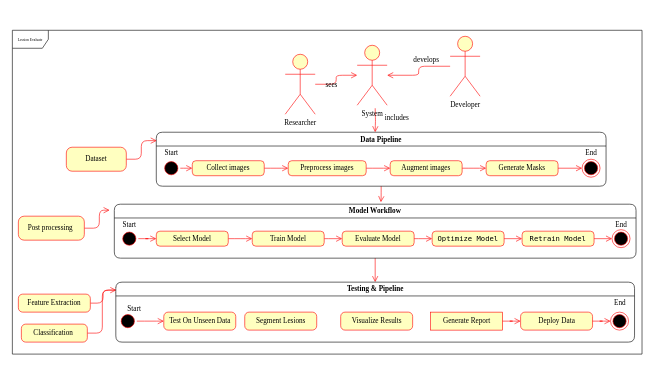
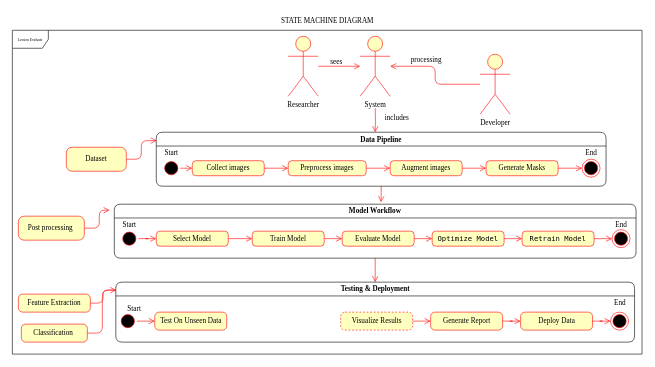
  <mxCell id="0" />
  <mxCell id="1" parent="0" />
  <mxCell id="2" value="" style="edgeStyle=orthogonalEdgeStyle;shape=connector;rounded=1;orthogonalLoop=1;jettySize=auto;html=1;strokeColor=#ff0000;align=left;verticalAlign=middle;fontFamily=Verdana;fontSize=12;fontColor=#000000;labelBackgroundColor=none;endArrow=open;endSize=8;entryX=0.511;entryY=-0.037;entryDx=0;entryDy=0;entryPerimeter=0;" parent="1" source="3" target="26" edge="1"><mxGeometry relative="1" as="geometry"><mxPoint x="645" y="340" as="targetPoint" /></mxGeometry></mxCell>
  <mxCell id="3" value="Data Pipeline" style="swimlane;whiteSpace=wrap;html=1;rounded=1;shadow=0;comic=0;labelBackgroundColor=none;strokeWidth=1;fontFamily=Verdana;fontSize=12;align=center;" parent="1" vertex="1"><mxGeometry x="260" y="220" width="750" height="90" as="geometry" /></mxCell>
  <mxCell id="4" style="edgeStyle=elbowEdgeStyle;html=1;labelBackgroundColor=none;endArrow=open;endSize=8;strokeColor=#ff0000;fontFamily=Verdana;fontSize=12;align=left;" parent="3" source="5" target="9" edge="1"><mxGeometry relative="1" as="geometry" /></mxCell>
  <mxCell id="5" value="Collect images" style="rounded=1;whiteSpace=wrap;html=1;arcSize=24;fillColor=#ffffc0;strokeColor=#ff0000;shadow=0;comic=0;labelBackgroundColor=none;fontFamily=Verdana;fontSize=12;fontColor=#000000;align=center;" parent="3" vertex="1"><mxGeometry x="60" y="47.5" width="120" height="25" as="geometry" /></mxCell>
  <mxCell id="6" style="edgeStyle=elbowEdgeStyle;html=1;labelBackgroundColor=none;endArrow=open;endSize=8;strokeColor=#ff0000;fontFamily=Verdana;fontSize=12;align=left;" parent="3" source="7" target="5" edge="1"><mxGeometry relative="1" as="geometry" /></mxCell>
  <mxCell id="7" value="" style="ellipse;html=1;shape=startState;fillColor=#000000;strokeColor=#ff0000;rounded=1;shadow=0;comic=0;labelBackgroundColor=none;fontFamily=Verdana;fontSize=12;fontColor=#000000;align=center;direction=south;" parent="3" vertex="1"><mxGeometry x="10" y="45" width="30" height="30" as="geometry" /></mxCell>
  <mxCell id="8" style="edgeStyle=elbowEdgeStyle;html=1;labelBackgroundColor=none;endArrow=open;endSize=8;strokeColor=#ff0000;fontFamily=Verdana;fontSize=12;align=left;" parent="3" source="9" target="11" edge="1"><mxGeometry relative="1" as="geometry" /></mxCell>
  <mxCell id="9" value="Preprocess images" style="rounded=1;whiteSpace=wrap;html=1;arcSize=24;fillColor=#ffffc0;strokeColor=#ff0000;shadow=0;comic=0;labelBackgroundColor=none;fontFamily=Verdana;fontSize=12;fontColor=#000000;align=center;" parent="3" vertex="1"><mxGeometry x="220" y="47.5" width="130" height="25" as="geometry" /></mxCell>
  <mxCell id="10" style="edgeStyle=elbowEdgeStyle;html=1;labelBackgroundColor=none;endArrow=open;endSize=8;strokeColor=#ff0000;fontFamily=Verdana;fontSize=12;align=left;entryX=0;entryY=0.5;entryDx=0;entryDy=0;" parent="3" source="11" target="12" edge="1"><mxGeometry relative="1" as="geometry"><mxPoint x="745" y="142.5" as="targetPoint" /></mxGeometry></mxCell>
  <mxCell id="11" value="Augment images" style="rounded=1;whiteSpace=wrap;html=1;arcSize=24;fillColor=#ffffc0;strokeColor=#ff0000;shadow=0;comic=0;labelBackgroundColor=none;fontFamily=Verdana;fontSize=12;fontColor=#000000;align=center;" parent="3" vertex="1"><mxGeometry x="390" y="47.5" width="120" height="25" as="geometry" /></mxCell>
  <mxCell id="12" value="Generate Masks" style="rounded=1;whiteSpace=wrap;html=1;arcSize=24;fillColor=#ffffc0;strokeColor=#ff0000;shadow=0;comic=0;labelBackgroundColor=none;fontFamily=Verdana;fontSize=12;fontColor=#000000;align=center;" parent="3" vertex="1"><mxGeometry x="550" y="47.5" width="120" height="25" as="geometry" /></mxCell>
  <mxCell id="13" value="" style="ellipse;html=1;shape=endState;fillColor=#000000;strokeColor=#ff0000;rounded=1;shadow=0;comic=0;labelBackgroundColor=none;fontFamily=Verdana;fontSize=12;fontColor=#000000;align=center;" parent="3" vertex="1"><mxGeometry x="710" y="45" width="30" height="30" as="geometry" /></mxCell>
  <mxCell id="14" value="" style="edgeStyle=orthogonalEdgeStyle;shape=connector;rounded=1;orthogonalLoop=1;jettySize=auto;html=1;strokeColor=#ff0000;align=left;verticalAlign=middle;fontFamily=Verdana;fontSize=12;fontColor=#000000;labelBackgroundColor=none;endArrow=open;endSize=8;entryX=0;entryY=0.5;entryDx=0;entryDy=0;" parent="3" source="12" target="13" edge="1"><mxGeometry relative="1" as="geometry"><mxPoint x="730" y="62.5" as="targetPoint" /></mxGeometry></mxCell>
  <mxCell id="15" value="End" style="text;html=1;align=center;verticalAlign=middle;resizable=0;points=[];autosize=1;strokeColor=none;fillColor=none;fontFamily=Verdana;fontSize=12;fontColor=#000000;labelBackgroundColor=none;" parent="3" vertex="1"><mxGeometry x="700" y="20" width="50" height="30" as="geometry" /></mxCell>
  <mxCell id="16" value="Start" style="text;html=1;align=center;verticalAlign=middle;resizable=0;points=[];autosize=1;strokeColor=none;fillColor=none;fontFamily=Verdana;fontSize=12;fontColor=#000000;labelBackgroundColor=none;" parent="3" vertex="1"><mxGeometry y="20" width="50" height="30" as="geometry" /></mxCell>
  <mxCell id="17" value="" style="edgeStyle=orthogonalEdgeStyle;shape=connector;rounded=1;orthogonalLoop=1;jettySize=auto;html=1;strokeColor=#ff0000;align=left;verticalAlign=middle;fontFamily=Verdana;fontSize=12;fontColor=#000000;labelBackgroundColor=none;endArrow=open;endSize=8;entryX=-0.009;entryY=0.111;entryDx=0;entryDy=0;entryPerimeter=0;" parent="1" source="18" target="26" edge="1"><mxGeometry relative="1" as="geometry" /></mxCell>
  <mxCell id="18" value="Post processing&amp;nbsp;" style="rounded=1;whiteSpace=wrap;html=1;arcSize=24;fillColor=#ffffc0;strokeColor=#ff0000;shadow=0;comic=0;labelBackgroundColor=none;fontFamily=Verdana;fontSize=12;fontColor=#000000;align=center;" parent="1" vertex="1"><mxGeometry x="30" y="360" width="110" height="40" as="geometry" /></mxCell>
  <mxCell id="19" value="" style="edgeStyle=orthogonalEdgeStyle;shape=connector;rounded=1;orthogonalLoop=1;jettySize=auto;html=1;strokeColor=#ff0000;align=left;verticalAlign=middle;fontFamily=Verdana;fontSize=12;fontColor=#000000;labelBackgroundColor=none;endArrow=open;endSize=8;entryX=0.001;entryY=0.133;entryDx=0;entryDy=0;entryPerimeter=0;" parent="1" source="20" target="43" edge="1"><mxGeometry relative="1" as="geometry"><Array as="points"><mxPoint x="170" y="555" /><mxPoint x="170" y="483" /></Array></mxGeometry></mxCell>
  <mxCell id="20" value="Classification&amp;nbsp;" style="rounded=1;whiteSpace=wrap;html=1;arcSize=24;fillColor=#ffffc0;strokeColor=#ff0000;shadow=0;comic=0;labelBackgroundColor=none;fontFamily=Verdana;fontSize=12;fontColor=#000000;align=center;" parent="1" vertex="1"><mxGeometry x="35" y="540" width="110" height="30" as="geometry" /></mxCell>
  <mxCell id="21" value="" style="edgeStyle=orthogonalEdgeStyle;shape=connector;rounded=1;orthogonalLoop=1;jettySize=auto;html=1;strokeColor=#ff0000;align=left;verticalAlign=middle;fontFamily=Verdana;fontSize=12;fontColor=#000000;labelBackgroundColor=none;endArrow=open;endSize=8;entryX=0.001;entryY=0.156;entryDx=0;entryDy=0;entryPerimeter=0;" parent="1" source="22" target="3" edge="1"><mxGeometry relative="1" as="geometry"><mxPoint x="160" y="165" as="targetPoint" /></mxGeometry></mxCell>
  <mxCell id="22" value="Dataset" style="rounded=1;whiteSpace=wrap;html=1;arcSize=24;fillColor=#ffffc0;strokeColor=#ff0000;shadow=0;comic=0;labelBackgroundColor=none;fontFamily=Verdana;fontSize=12;fontColor=#000000;align=center;" parent="1" vertex="1"><mxGeometry x="110" y="245" width="100" height="40" as="geometry" /></mxCell>
  <mxCell id="23" value="" style="edgeStyle=orthogonalEdgeStyle;shape=connector;rounded=1;orthogonalLoop=1;jettySize=auto;html=1;strokeColor=#ff0000;align=left;verticalAlign=middle;fontFamily=Verdana;fontSize=12;fontColor=#000000;labelBackgroundColor=none;endArrow=open;endSize=8;entryX=0.011;entryY=0.133;entryDx=0;entryDy=0;entryPerimeter=0;" parent="1" source="24" target="43" edge="1"><mxGeometry relative="1" as="geometry"><mxPoint x="190" y="470" as="targetPoint" /></mxGeometry></mxCell>
  <mxCell id="24" value="Feature Extraction" style="rounded=1;whiteSpace=wrap;html=1;arcSize=24;fillColor=#ffffc0;strokeColor=#ff0000;shadow=0;comic=0;labelBackgroundColor=none;fontFamily=Verdana;fontSize=12;fontColor=#000000;align=center;" parent="1" vertex="1"><mxGeometry x="30" y="490" width="120" height="30" as="geometry" /></mxCell>
  <mxCell id="25" value="" style="edgeStyle=orthogonalEdgeStyle;shape=connector;rounded=1;orthogonalLoop=1;jettySize=auto;html=1;strokeColor=#ff0000;align=left;verticalAlign=middle;fontFamily=Verdana;fontSize=12;fontColor=#000000;labelBackgroundColor=none;endArrow=open;endSize=8;exitX=0.5;exitY=1;exitDx=0;exitDy=0;" parent="1" source="26" target="43" edge="1"><mxGeometry relative="1" as="geometry"><mxPoint x="620" y="440" as="sourcePoint" /><mxPoint x="625" y="488" as="targetPoint" /></mxGeometry></mxCell>
  <mxCell id="26" value="Model Workflow" style="swimlane;whiteSpace=wrap;html=1;rounded=1;shadow=0;comic=0;labelBackgroundColor=none;strokeWidth=1;fontFamily=Verdana;fontSize=12;align=center;startSize=23;" parent="1" vertex="1"><mxGeometry x="190" y="340" width="870" height="90" as="geometry" /></mxCell>
  <mxCell id="27" style="edgeStyle=elbowEdgeStyle;html=1;labelBackgroundColor=none;endArrow=open;endSize=8;strokeColor=#ff0000;fontFamily=Verdana;fontSize=12;align=left;" parent="26" source="28" target="33" edge="1"><mxGeometry relative="1" as="geometry" /></mxCell>
  <mxCell id="28" value="Select Model" style="rounded=1;whiteSpace=wrap;html=1;arcSize=24;fillColor=#ffffc0;strokeColor=#ff0000;shadow=0;comic=0;labelBackgroundColor=none;fontFamily=Verdana;fontSize=12;fontColor=#000000;align=center;" parent="26" vertex="1"><mxGeometry x="70" y="45" width="120" height="25" as="geometry" /></mxCell>
  <mxCell id="29" value="" style="ellipse;html=1;shape=endState;fillColor=#000000;strokeColor=#ff0000;rounded=1;shadow=0;comic=0;labelBackgroundColor=none;fontFamily=Verdana;fontSize=12;fontColor=#000000;align=center;" parent="26" vertex="1"><mxGeometry x="830" y="42.5" width="30" height="30" as="geometry" /></mxCell>
  <mxCell id="30" value="" style="edgeStyle=orthogonalEdgeStyle;shape=connector;rounded=1;orthogonalLoop=1;jettySize=auto;html=1;strokeColor=#ff0000;align=left;verticalAlign=middle;fontFamily=Verdana;fontSize=12;fontColor=#000000;labelBackgroundColor=none;endArrow=open;endSize=8;" parent="26" source="31" target="28" edge="1"><mxGeometry relative="1" as="geometry" /></mxCell>
  <mxCell id="31" value="" style="ellipse;html=1;shape=startState;fillColor=#000000;strokeColor=#ff0000;rounded=1;shadow=0;comic=0;labelBackgroundColor=none;fontFamily=Verdana;fontSize=12;fontColor=#000000;align=center;direction=south;" parent="26" vertex="1"><mxGeometry x="10" y="42.5" width="30" height="30" as="geometry" /></mxCell>
  <mxCell id="32" style="edgeStyle=elbowEdgeStyle;html=1;labelBackgroundColor=none;endArrow=open;endSize=8;strokeColor=#ff0000;fontFamily=Verdana;fontSize=12;align=left;" parent="26" source="33" target="34" edge="1"><mxGeometry relative="1" as="geometry" /></mxCell>
  <mxCell id="33" value="Train Model" style="rounded=1;whiteSpace=wrap;html=1;arcSize=24;fillColor=#ffffc0;strokeColor=#ff0000;shadow=0;comic=0;labelBackgroundColor=none;fontFamily=Verdana;fontSize=12;fontColor=#000000;align=center;" parent="26" vertex="1"><mxGeometry x="230" y="45" width="120" height="25" as="geometry" /></mxCell>
  <mxCell id="34" value="Evaluate Model" style="rounded=1;whiteSpace=wrap;html=1;arcSize=24;fillColor=#ffffc0;strokeColor=#ff0000;shadow=0;comic=0;labelBackgroundColor=none;fontFamily=Verdana;fontSize=12;fontColor=#000000;align=center;" parent="26" vertex="1"><mxGeometry x="380" y="45" width="120" height="25" as="geometry" /></mxCell>
  <mxCell id="35" value="&lt;code data-end=&quot;862&quot; data-start=&quot;847&quot;&gt;Optimize Model&lt;/code&gt;" style="rounded=1;whiteSpace=wrap;html=1;arcSize=24;fillColor=#ffffc0;strokeColor=#ff0000;shadow=0;comic=0;labelBackgroundColor=none;fontFamily=Verdana;fontSize=12;fontColor=#000000;align=center;" parent="26" vertex="1"><mxGeometry x="530" y="45" width="120" height="25" as="geometry" /></mxCell>
  <mxCell id="36" style="edgeStyle=elbowEdgeStyle;html=1;labelBackgroundColor=none;endArrow=open;endSize=8;strokeColor=#ff0000;fontFamily=Verdana;fontSize=12;align=left;entryX=0;entryY=0.5;entryDx=0;entryDy=0;" parent="26" source="34" target="35" edge="1"><mxGeometry relative="1" as="geometry"><mxPoint x="770" y="100" as="targetPoint" /></mxGeometry></mxCell>
  <mxCell id="37" value="&lt;code data-end=&quot;906&quot; data-start=&quot;892&quot;&gt;Retrain Model&lt;/code&gt;" style="rounded=1;whiteSpace=wrap;html=1;arcSize=24;fillColor=#ffffc0;strokeColor=#ff0000;shadow=0;comic=0;labelBackgroundColor=none;fontFamily=Verdana;fontSize=12;fontColor=#000000;align=center;" parent="26" vertex="1"><mxGeometry x="680" y="45" width="120" height="25" as="geometry" /></mxCell>
  <mxCell id="38" style="edgeStyle=orthogonalEdgeStyle;html=1;labelBackgroundColor=none;endArrow=open;endSize=8;strokeColor=#ff0000;fontFamily=Verdana;fontSize=12;align=left;exitX=1;exitY=0.5;exitDx=0;exitDy=0;entryX=0;entryY=0.5;entryDx=0;entryDy=0;" parent="26" source="35" target="37" edge="1"><mxGeometry relative="1" as="geometry"><mxPoint x="300" y="-560" as="sourcePoint" /><mxPoint x="730" y="-66" as="targetPoint" /></mxGeometry></mxCell>
  <mxCell id="39" style="edgeStyle=orthogonalEdgeStyle;html=1;labelBackgroundColor=none;endArrow=open;endSize=8;strokeColor=#ff0000;fontFamily=Verdana;fontSize=12;align=left;exitX=1;exitY=0.5;exitDx=0;exitDy=0;entryX=0;entryY=0.5;entryDx=0;entryDy=0;" parent="26" source="37" target="29" edge="1"><mxGeometry relative="1" as="geometry"><mxPoint x="1030" y="120" as="targetPoint" /></mxGeometry></mxCell>
  <mxCell id="40" value="End" style="text;html=1;align=center;verticalAlign=middle;resizable=0;points=[];autosize=1;strokeColor=none;fillColor=none;fontFamily=Verdana;fontSize=12;fontColor=#000000;labelBackgroundColor=none;" parent="26" vertex="1"><mxGeometry x="820" y="20" width="50" height="30" as="geometry" /></mxCell>
  <mxCell id="41" value="Start" style="text;html=1;align=center;verticalAlign=middle;resizable=0;points=[];autosize=1;strokeColor=none;fillColor=none;fontFamily=Verdana;fontSize=12;fontColor=#000000;labelBackgroundColor=none;" parent="26" vertex="1"><mxGeometry y="20" width="50" height="30" as="geometry" /></mxCell>
  <mxCell id="42" value="&lt;font style=&quot;font-size: 6px;&quot;&gt;Lession Evaluate&lt;/font&gt;" style="shape=umlFrame;whiteSpace=wrap;html=1;rounded=1;shadow=0;comic=0;labelBackgroundColor=none;strokeWidth=1;fontFamily=Verdana;fontSize=12;align=center;" parent="1" vertex="1"><mxGeometry x="20" y="50" width="1050" height="540" as="geometry" /></mxCell>
- <mxCell id="43" value="Testing &amp;amp; Pipeline" style="swimlane;whiteSpace=wrap;html=1;rounded=1;shadow=0;comic=0;labelBackgroundColor=none;strokeWidth=1;fontFamily=Verdana;fontSize=12;align=center;startSize=23;" parent="1" vertex="1"><mxGeometry x="192.5" y="470" width="865" height="100" as="geometry" /></mxCell>
- <mxCell id="44" value="Test On Unseen Data" style="rounded=1;whiteSpace=wrap;html=1;arcSize=24;fillColor=#ffffc0;strokeColor=#ff0000;shadow=0;comic=0;labelBackgroundColor=none;fontFamily=Verdana;fontSize=12;fontColor=#000000;align=center;" parent="43" vertex="1"><mxGeometry x="80" y="50" width="120" height="30" as="geometry" /></mxCell>
+ <mxCell id="43" value="Testing &amp;amp; Deployment" style="swimlane;whiteSpace=wrap;html=1;rounded=1;shadow=0;comic=0;labelBackgroundColor=none;strokeWidth=1;fontFamily=Verdana;fontSize=12;align=center;startSize=23;" parent="1" vertex="1"><mxGeometry x="192.5" y="470" width="865" height="100" as="geometry" /></mxCell>
+ <mxCell id="44" value="Test On Unseen Data" style="rounded=1;whiteSpace=wrap;html=1;arcSize=24;fillColor=#ffffc0;strokeColor=#ff0000;shadow=0;comic=0;labelBackgroundColor=none;fontFamily=Verdana;fontSize=12;fontColor=#000000;align=center;" parent="43" vertex="1"><mxGeometry x="65" y="50" width="120" height="30" as="geometry" /></mxCell>
  <mxCell id="45" style="edgeStyle=elbowEdgeStyle;html=1;labelBackgroundColor=none;endArrow=open;endSize=8;strokeColor=#ff0000;fontFamily=Verdana;fontSize=12;align=left;" parent="43" source="46" target="44" edge="1"><mxGeometry relative="1" as="geometry" /></mxCell>
  <mxCell id="46" value="" style="ellipse;html=1;shape=startState;fillColor=#000000;strokeColor=#ff0000;rounded=1;shadow=0;comic=0;labelBackgroundColor=none;fontFamily=Verdana;fontSize=12;fontColor=#000000;align=center;direction=south;" parent="43" vertex="1"><mxGeometry x="5" y="50" width="30" height="30" as="geometry" /></mxCell>
- <mxCell id="47" value="Segment Lesions" style="rounded=1;whiteSpace=wrap;html=1;arcSize=24;fillColor=#ffffc0;strokeColor=#ff0000;shadow=0;comic=0;labelBackgroundColor=none;fontFamily=Verdana;fontSize=12;fontColor=#000000;align=center;" parent="43" vertex="1"><mxGeometry x="215" y="50" width="120" height="30" as="geometry" /></mxCell>
- <mxCell id="48" value="Visualize Results" style="rounded=1;whiteSpace=wrap;html=1;arcSize=24;fillColor=#ffffc0;strokeColor=#ff0000;shadow=0;comic=0;labelBackgroundColor=none;fontFamily=Verdana;fontSize=12;fontColor=#000000;align=center;" parent="43" vertex="1"><mxGeometry x="375" y="50" width="120" height="30" as="geometry" /></mxCell>
- <mxCell id="49" value="Generate Report" style="whiteSpace=wrap;html=1;arcSize=24;fillColor=#ffffc0;strokeColor=#ff0000;shadow=0;comic=0;labelBackgroundColor=none;fontFamily=Verdana;fontSize=12;fontColor=#000000;align=center;rounded=0;" parent="43" vertex="1"><mxGeometry x="525" y="50" width="120" height="30" as="geometry" /></mxCell>
+ <mxCell id="48" value="Visualize Results" style="rounded=1;whiteSpace=wrap;html=1;arcSize=24;fillColor=#ffffc0;strokeColor=#ff0000;shadow=0;comic=0;labelBackgroundColor=none;fontFamily=Verdana;fontSize=12;fontColor=#000000;align=center;dashed=1;" parent="43" vertex="1"><mxGeometry x="375" y="50" width="120" height="30" as="geometry" /></mxCell>
+ <mxCell id="49" value="Generate Report" style="rounded=1;whiteSpace=wrap;html=1;arcSize=24;fillColor=#ffffc0;strokeColor=#ff0000;shadow=0;comic=0;labelBackgroundColor=none;fontFamily=Verdana;fontSize=12;fontColor=#000000;align=center;" parent="43" vertex="1"><mxGeometry x="525" y="50" width="120" height="30" as="geometry" /></mxCell>
+ <mxCell id="50" style="edgeStyle=elbowEdgeStyle;html=1;labelBackgroundColor=none;endArrow=open;endSize=8;strokeColor=#ff0000;fontFamily=Verdana;fontSize=12;align=left;entryX=0;entryY=0.5;entryDx=0;entryDy=0;" parent="43" source="48" target="49" edge="1"><mxGeometry relative="1" as="geometry" /></mxCell>
  <mxCell id="51" value="Deploy Data" style="rounded=1;whiteSpace=wrap;html=1;arcSize=24;fillColor=#ffffc0;strokeColor=#ff0000;shadow=0;comic=0;labelBackgroundColor=none;fontFamily=Verdana;fontSize=12;fontColor=#000000;align=center;" parent="43" vertex="1"><mxGeometry x="675" y="50" width="120" height="30" as="geometry" /></mxCell>
  <mxCell id="52" value="" style="edgeStyle=orthogonalEdgeStyle;shape=connector;rounded=1;orthogonalLoop=1;jettySize=auto;html=1;strokeColor=#ff0000;align=left;verticalAlign=middle;fontFamily=Verdana;fontSize=12;fontColor=#000000;labelBackgroundColor=none;endArrow=open;endSize=8;entryX=0;entryY=0.5;entryDx=0;entryDy=0;" parent="43" source="49" target="51" edge="1"><mxGeometry relative="1" as="geometry"><mxPoint x="725" y="80" as="targetPoint" /></mxGeometry></mxCell>
  <mxCell id="53" value="" style="ellipse;html=1;shape=endState;fillColor=#000000;strokeColor=#ff0000;rounded=1;shadow=0;comic=0;labelBackgroundColor=none;fontFamily=Verdana;fontSize=12;fontColor=#000000;align=center;" parent="43" vertex="1"><mxGeometry x="825" y="50" width="30" height="30" as="geometry" /></mxCell>
  <mxCell id="54" value="" style="edgeStyle=orthogonalEdgeStyle;shape=connector;rounded=1;orthogonalLoop=1;jettySize=auto;html=1;strokeColor=#ff0000;align=left;verticalAlign=middle;fontFamily=Verdana;fontSize=12;fontColor=#000000;labelBackgroundColor=none;endArrow=open;endSize=8;entryX=0;entryY=0.5;entryDx=0;entryDy=0;" parent="43" source="51" target="53" edge="1"><mxGeometry relative="1" as="geometry"><mxPoint x="875" y="80" as="targetPoint" /></mxGeometry></mxCell>
  <mxCell id="55" value="End" style="text;html=1;align=center;verticalAlign=middle;resizable=0;points=[];autosize=1;strokeColor=none;fillColor=none;fontFamily=Verdana;fontSize=12;fontColor=#000000;labelBackgroundColor=none;" parent="43" vertex="1"><mxGeometry x="815" y="20" width="50" height="30" as="geometry" /></mxCell>
  <mxCell id="56" value="Start" style="text;html=1;align=center;verticalAlign=middle;resizable=0;points=[];autosize=1;strokeColor=none;fillColor=none;fontFamily=Verdana;fontSize=12;fontColor=#000000;labelBackgroundColor=none;" parent="43" vertex="1"><mxGeometry x="5" y="30" width="50" height="30" as="geometry" /></mxCell>
  <mxCell id="57" value="" style="edgeStyle=orthogonalEdgeStyle;shape=connector;rounded=1;orthogonalLoop=1;jettySize=auto;html=1;strokeColor=#ff0000;align=left;verticalAlign=middle;fontFamily=Verdana;fontSize=12;fontColor=#000000;labelBackgroundColor=none;endArrow=open;endSize=8;" parent="1" source="59" target="62" edge="1"><mxGeometry relative="1" as="geometry" /></mxCell>
  <mxCell id="58" value="sees" style="edgeLabel;html=1;align=center;verticalAlign=middle;resizable=0;points=[];rounded=1;shadow=0;comic=0;strokeColor=#ff0000;arcSize=24;fontFamily=Verdana;fontSize=12;fontColor=#000000;labelBackgroundColor=none;fillColor=#ffffc0;" parent="57" vertex="1" connectable="0"><mxGeometry x="-0.171" y="9" relative="1" as="geometry"><mxPoint as="offset" /></mxGeometry></mxCell>
- <mxCell id="59" value="Researcher" style="shape=umlActor;verticalLabelPosition=bottom;verticalAlign=top;html=1;outlineConnect=0;rounded=1;shadow=0;comic=0;strokeColor=#ff0000;align=center;arcSize=24;fontFamily=Verdana;fontSize=12;fontColor=#000000;labelBackgroundColor=none;fillColor=#ffffc0;" parent="1" vertex="1"><mxGeometry x="475" y="90" width="50" height="100" as="geometry" /></mxCell>
+ <mxCell id="59" value="Researcher" style="shape=umlActor;verticalLabelPosition=bottom;verticalAlign=top;html=1;outlineConnect=0;rounded=1;shadow=0;comic=0;strokeColor=#ff0000;align=center;arcSize=24;fontFamily=Verdana;fontSize=12;fontColor=#000000;labelBackgroundColor=none;fillColor=#ffffc0;" parent="1" vertex="1"><mxGeometry x="480" y="60" width="50" height="100" as="geometry" /></mxCell>
  <mxCell id="60" value="" style="edgeStyle=orthogonalEdgeStyle;shape=connector;rounded=1;orthogonalLoop=1;jettySize=auto;html=1;strokeColor=#ff0000;align=left;verticalAlign=middle;fontFamily=Verdana;fontSize=12;fontColor=#000000;labelBackgroundColor=none;endArrow=open;endSize=8;" parent="1" edge="1"><mxGeometry relative="1" as="geometry"><mxPoint x="625" y="180" as="sourcePoint" /><mxPoint x="625" y="220" as="targetPoint" /></mxGeometry></mxCell>
  <mxCell id="61" value="includes" style="edgeLabel;html=1;align=center;verticalAlign=middle;resizable=0;points=[];rounded=1;shadow=0;comic=0;strokeColor=#ff0000;arcSize=24;fontFamily=Verdana;fontSize=12;fontColor=#000000;labelBackgroundColor=none;fillColor=#ffffc0;" parent="60" vertex="1" connectable="0"><mxGeometry x="-0.237" y="1" relative="1" as="geometry"><mxPoint x="34" as="offset" /></mxGeometry></mxCell>
- <mxCell id="62" value="System" style="shape=umlActor;verticalLabelPosition=bottom;verticalAlign=top;html=1;outlineConnect=0;rounded=1;shadow=0;comic=0;strokeColor=#ff0000;align=center;arcSize=24;fontFamily=Verdana;fontSize=12;fontColor=#000000;labelBackgroundColor=none;fillColor=#ffffc0;" parent="1" vertex="1"><mxGeometry x="595" y="75" width="50" height="100" as="geometry" /></mxCell>
+ <mxCell id="62" value="System" style="shape=umlActor;verticalLabelPosition=bottom;verticalAlign=top;html=1;outlineConnect=0;rounded=1;shadow=0;comic=0;strokeColor=#ff0000;align=center;arcSize=24;fontFamily=Verdana;fontSize=12;fontColor=#000000;labelBackgroundColor=none;fillColor=#ffffc0;" parent="1" vertex="1"><mxGeometry x="600" y="60" width="50" height="100" as="geometry" /></mxCell>
  <mxCell id="63" value="" style="edgeStyle=orthogonalEdgeStyle;shape=connector;rounded=1;orthogonalLoop=1;jettySize=auto;html=1;strokeColor=#ff0000;align=left;verticalAlign=middle;fontFamily=Verdana;fontSize=12;fontColor=#000000;labelBackgroundColor=none;endArrow=open;endSize=8;" parent="1" source="64" target="62" edge="1"><mxGeometry relative="1" as="geometry" /></mxCell>
- <mxCell id="64" value="Developer" style="shape=umlActor;verticalLabelPosition=bottom;verticalAlign=top;html=1;outlineConnect=0;rounded=1;shadow=0;comic=0;strokeColor=#ff0000;align=center;arcSize=24;fontFamily=Verdana;fontSize=12;fontColor=#000000;labelBackgroundColor=none;fillColor=#ffffc0;" parent="1" vertex="1"><mxGeometry x="750" y="60" width="50" height="100" as="geometry" /></mxCell>
- <mxCell id="65" value="develops" style="text;html=1;align=center;verticalAlign=middle;resizable=0;points=[];autosize=1;strokeColor=none;fillColor=none;fontFamily=Verdana;fontSize=12;fontColor=#000000;labelBackgroundColor=none;" parent="1" vertex="1"><mxGeometry x="670" y="85" width="80" height="30" as="geometry" /></mxCell>
+ <mxCell id="64" value="Developer" style="shape=umlActor;verticalLabelPosition=bottom;verticalAlign=top;html=1;outlineConnect=0;rounded=1;shadow=0;comic=0;strokeColor=#ff0000;align=center;arcSize=24;fontFamily=Verdana;fontSize=12;fontColor=#000000;labelBackgroundColor=none;fillColor=#ffffc0;" parent="1" vertex="1"><mxGeometry x="800" y="90" width="50" height="100" as="geometry" /></mxCell>
+ <mxCell id="65" value="processing" style="text;html=1;align=center;verticalAlign=middle;resizable=0;points=[];autosize=1;strokeColor=none;fillColor=none;fontFamily=Verdana;fontSize=12;fontColor=#000000;labelBackgroundColor=none;" parent="1" vertex="1"><mxGeometry x="670" y="85" width="80" height="30" as="geometry" /></mxCell>
+ <mxCell id="66" value="STATE MACHINE DIAGRAM" style="text;html=1;align=center;verticalAlign=middle;resizable=0;points=[];autosize=1;strokeColor=none;fillColor=none;fontFamily=Verdana;fontSize=12;fontColor=#000000;labelBackgroundColor=none;" parent="1" vertex="1"><mxGeometry x="450" y="20" width="190" height="30" as="geometry" /></mxCell>
